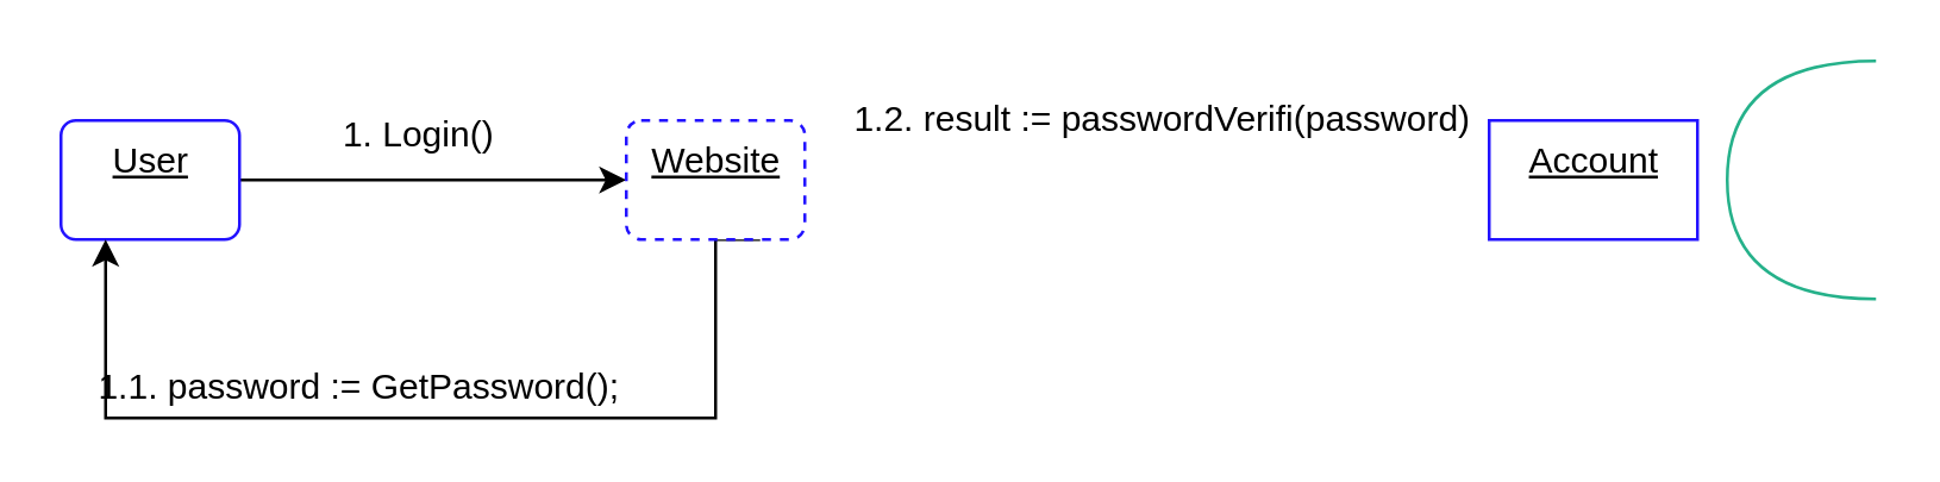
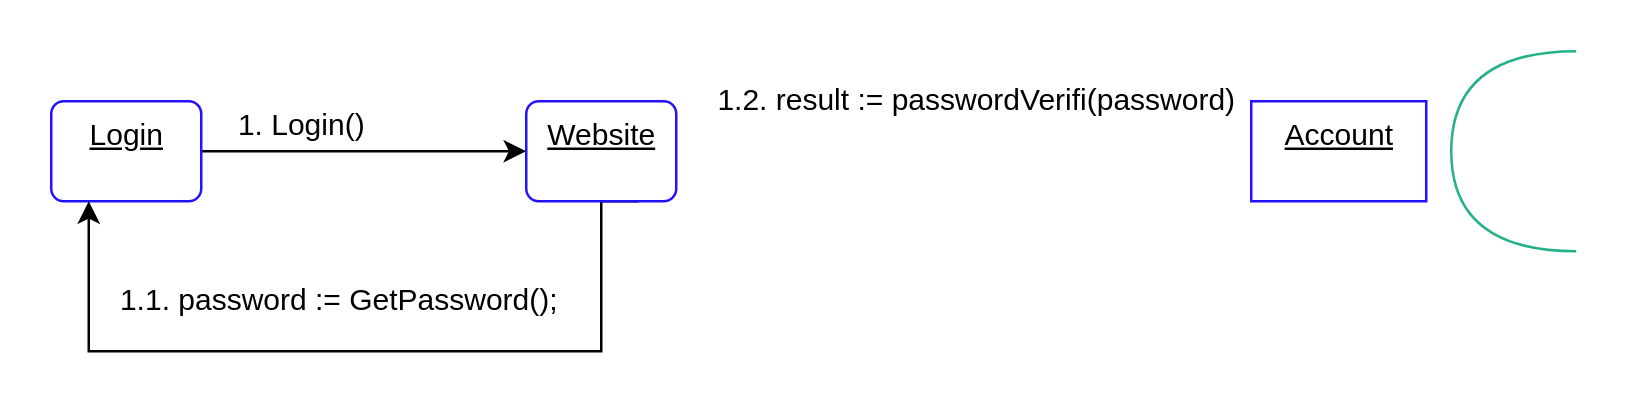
  <mxCell id="0" />
  <mxCell id="1" parent="0" />
  <mxCell id="2" style="edgeStyle=orthogonalEdgeStyle;rounded=0;orthogonalLoop=1;jettySize=auto;html=1;exitX=1;exitY=0.5;exitDx=0;exitDy=0;entryX=0;entryY=0.5;entryDx=0;entryDy=0;" edge="1" parent="1" source="3" target="5"><mxGeometry relative="1" as="geometry" /></mxCell>
- <mxCell id="3" value="&lt;u&gt;User&lt;/u&gt;" style="html=1;align=center;verticalAlign=top;rounded=1;absoluteArcSize=1;arcSize=10;fillColor=#FFFFFF;strokeColor=#2212FF;" vertex="1" parent="1"><mxGeometry x="20" y="40" width="60" height="40" as="geometry" /></mxCell>
+ <mxCell id="3" value="&lt;u&gt;Login&lt;/u&gt;" style="html=1;align=center;verticalAlign=top;rounded=1;absoluteArcSize=1;arcSize=10;fillColor=#FFFFFF;strokeColor=#2212FF;" vertex="1" parent="1"><mxGeometry x="20" y="40" width="60" height="40" as="geometry" /></mxCell>
  <mxCell id="4" style="edgeStyle=orthogonalEdgeStyle;rounded=0;orthogonalLoop=1;jettySize=auto;html=1;exitX=0.75;exitY=1;exitDx=0;exitDy=0;entryX=0.25;entryY=1;entryDx=0;entryDy=0;" edge="1" parent="1" source="5" target="3"><mxGeometry relative="1" as="geometry"><Array as="points"><mxPoint x="240" y="80" /><mxPoint x="240" y="140" /><mxPoint x="35" y="140" /></Array></mxGeometry></mxCell>
- <mxCell id="5" value="&lt;u&gt;Website&lt;/u&gt;" style="html=1;align=center;verticalAlign=top;rounded=1;absoluteArcSize=1;arcSize=10;fillColor=#FFFFFF;strokeColor=#2212FF;dashed=1;" vertex="1" parent="1"><mxGeometry x="210" y="40" width="60" height="40" as="geometry" /></mxCell>
+ <mxCell id="5" value="&lt;u&gt;Website&lt;/u&gt;" style="html=1;align=center;verticalAlign=top;rounded=1;absoluteArcSize=1;arcSize=10;fillColor=#FFFFFF;strokeColor=#2212FF;" vertex="1" parent="1"><mxGeometry x="210" y="40" width="60" height="40" as="geometry" /></mxCell>
  <mxCell id="6" value="&lt;u&gt;Account&lt;/u&gt;" style="html=1;align=center;verticalAlign=top;absoluteArcSize=1;arcSize=10;fillColor=#FFFFFF;strokeColor=#2212FF;rounded=0;" vertex="1" parent="1"><mxGeometry x="500" y="40" width="70" height="40" as="geometry" /></mxCell>
- <mxCell id="7" value="1.1. password := GetPassword();" style="text;html=1;align=center;verticalAlign=middle;resizable=0;points=[];autosize=1;" vertex="1" parent="1"><mxGeometry x="25" y="120" width="190" height="20" as="geometry" /></mxCell>
- <mxCell id="8" value="1. Login()" style="text;html=1;align=center;verticalAlign=middle;resizable=0;points=[];autosize=1;" vertex="1" parent="1"><mxGeometry x="105" y="35" width="70" height="20" as="geometry" /></mxCell>
+ <mxCell id="7" value="1.1. password := GetPassword();" style="text;html=1;align=center;verticalAlign=middle;resizable=0;points=[];autosize=1;" vertex="1" parent="1"><mxGeometry x="40" y="110" width="190" height="20" as="geometry" /></mxCell>
+ <mxCell id="8" value="1. Login()" style="text;html=1;align=center;verticalAlign=middle;resizable=0;points=[];autosize=1;" vertex="1" parent="1"><mxGeometry x="85" y="40" width="70" height="20" as="geometry" /></mxCell>
  <mxCell id="9" value="1.2. result := passwordVerifi(password)" style="text;html=1;align=center;verticalAlign=middle;resizable=0;points=[];autosize=1;" vertex="1" parent="1"><mxGeometry x="280" y="30" width="220" height="20" as="geometry" /></mxCell>
  <mxCell id="10" value="" style="shape=requiredInterface;html=1;verticalLabelPosition=bottom;strokeColor=#25B18A;fillColor=#25B18A;rotation=-180;" vertex="1" parent="1"><mxGeometry x="580" y="20" width="50" height="80" as="geometry" /></mxCell>
